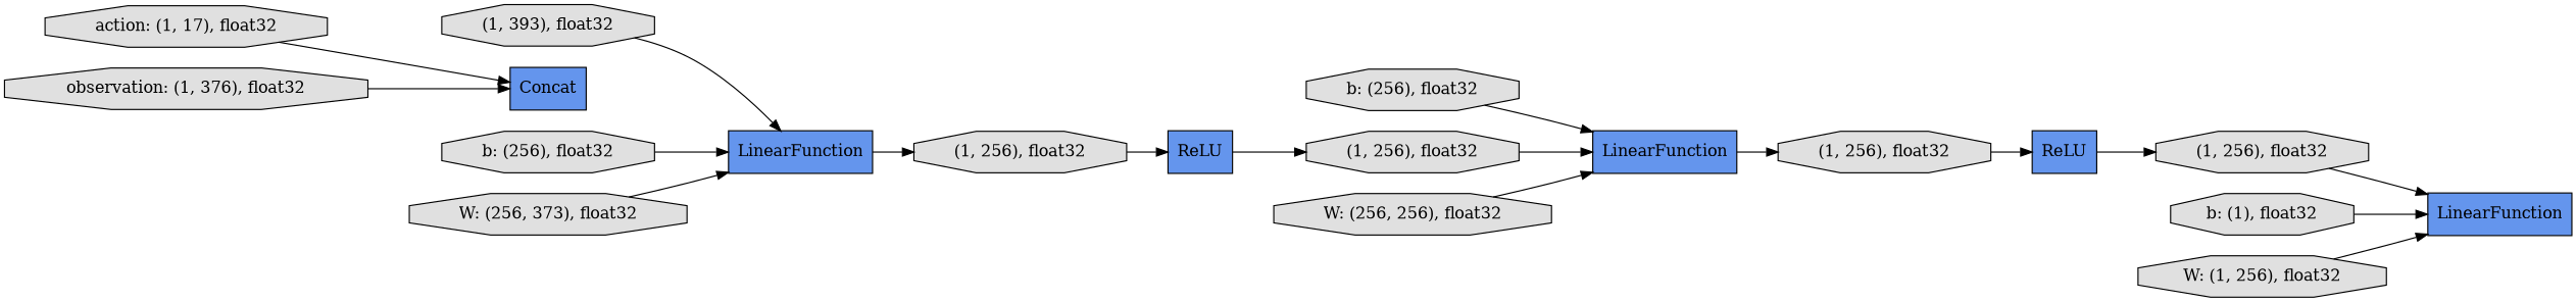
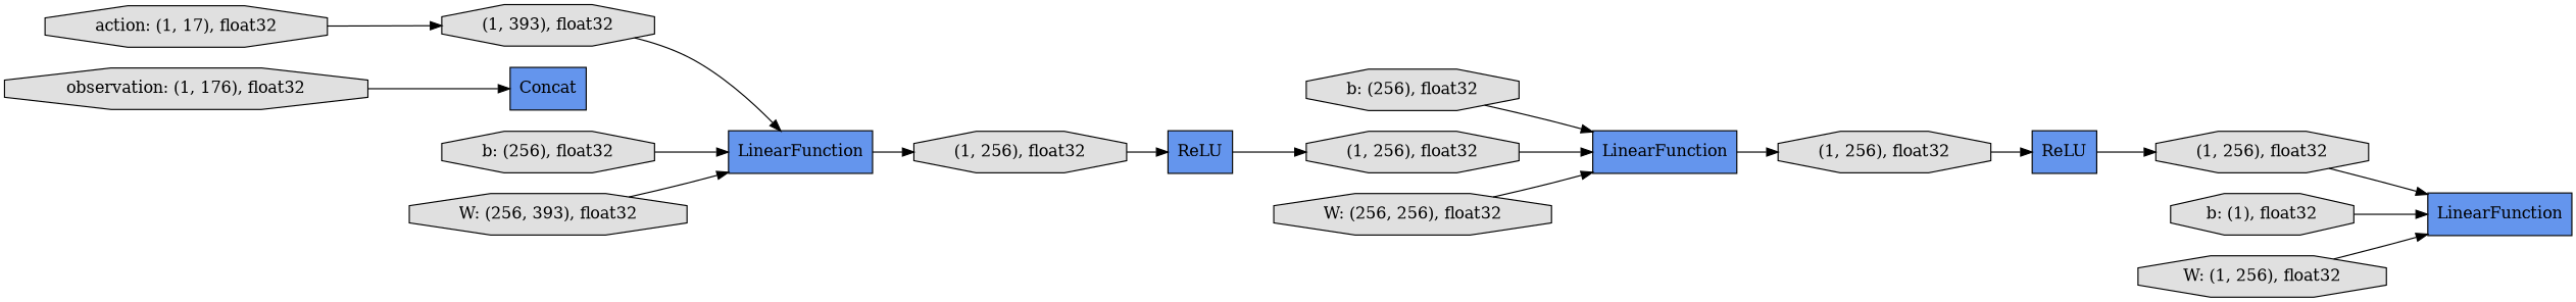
  digraph {
    rankdir=LR
    node [fillcolor="#E0E0E0" shape=octagon style=filled]
    n1 [label="b: (256), float32"]
    n2 [fillcolor="#6495ED" label=LinearFunction shape=record]
    n3 [label="(1, 256), float32"]
    n4 [fillcolor="#6495ED" label=LinearFunction shape=record]
    n5 [label="b: (1), float32"]
    n6 [label="(1, 256), float32"]
    n7 [fillcolor="#6495ED" label=ReLU shape=record]
    n8 [label="(1, 256), float32"]
    n9 [fillcolor="#6495ED" label=LinearFunction shape=record]
    n10 [label="(1, 256), float32"]
    n11 [fillcolor="#6495ED" label=ReLU shape=record]
    n12 [label="(1, 393), float32"]
    n13 [label="b: (256), float32"]
    n14 [fillcolor="#6495ED" label=Concat shape=record]
-   n15 [label="observation: (1, 376), float32"]
+   n15 [label="observation: (1, 176), float32"]
    n16 [label="action: (1, 17), float32"]
    n17 [label="W: (256, 256), float32"]
    n18 [label="W: (1, 256), float32"]
-   n19 [label="W: (256, 373), float32"]
+   n19 [label="W: (256, 393), float32"]
    n1 -> n2
    n2 -> n3
    n3 -> n11
    n5 -> n4
    n6 -> n4
    n7 -> n8
    n8 -> n2
    n9 -> n10
    n10 -> n7
    n11 -> n6
    n12 -> n9
    n13 -> n9
    n15 -> n14
-   n16 -> n14
+   n16 -> n12
    n17 -> n2
    n18 -> n4
    n19 -> n9
  }
